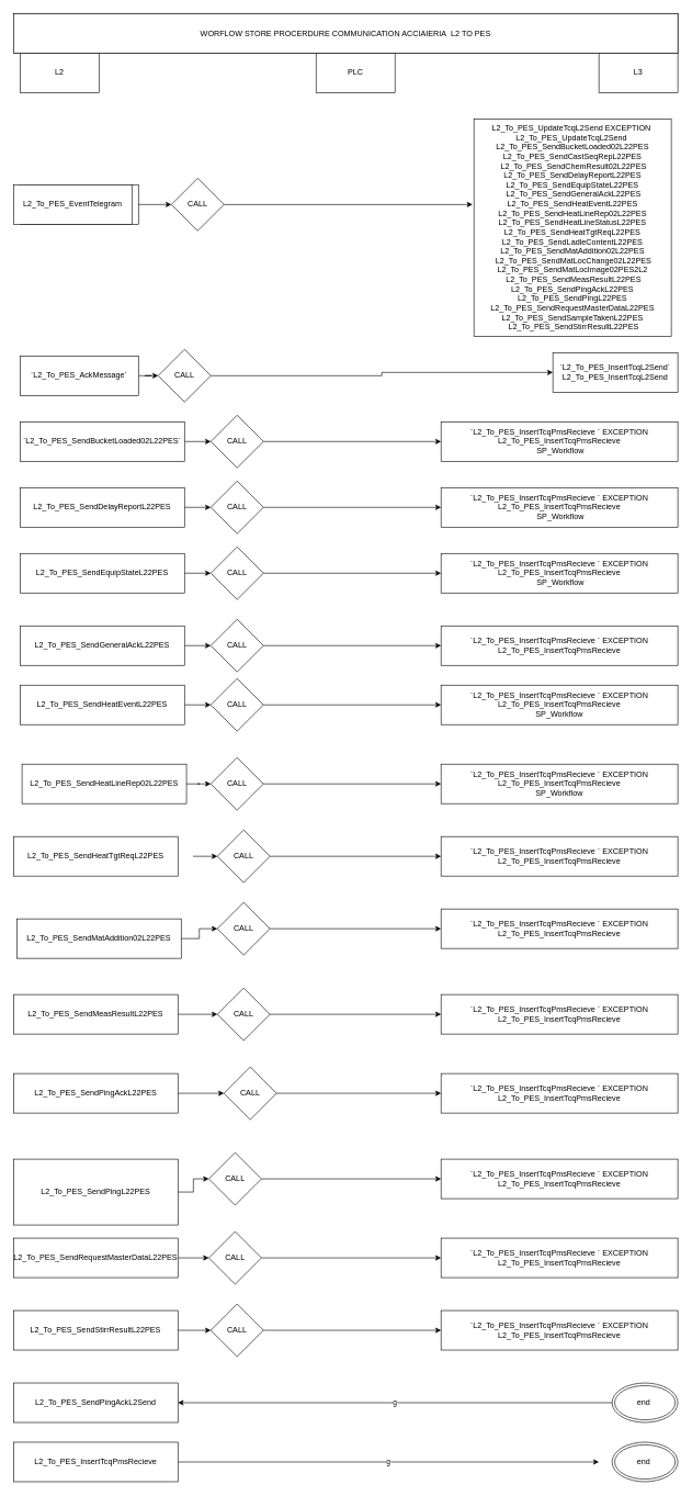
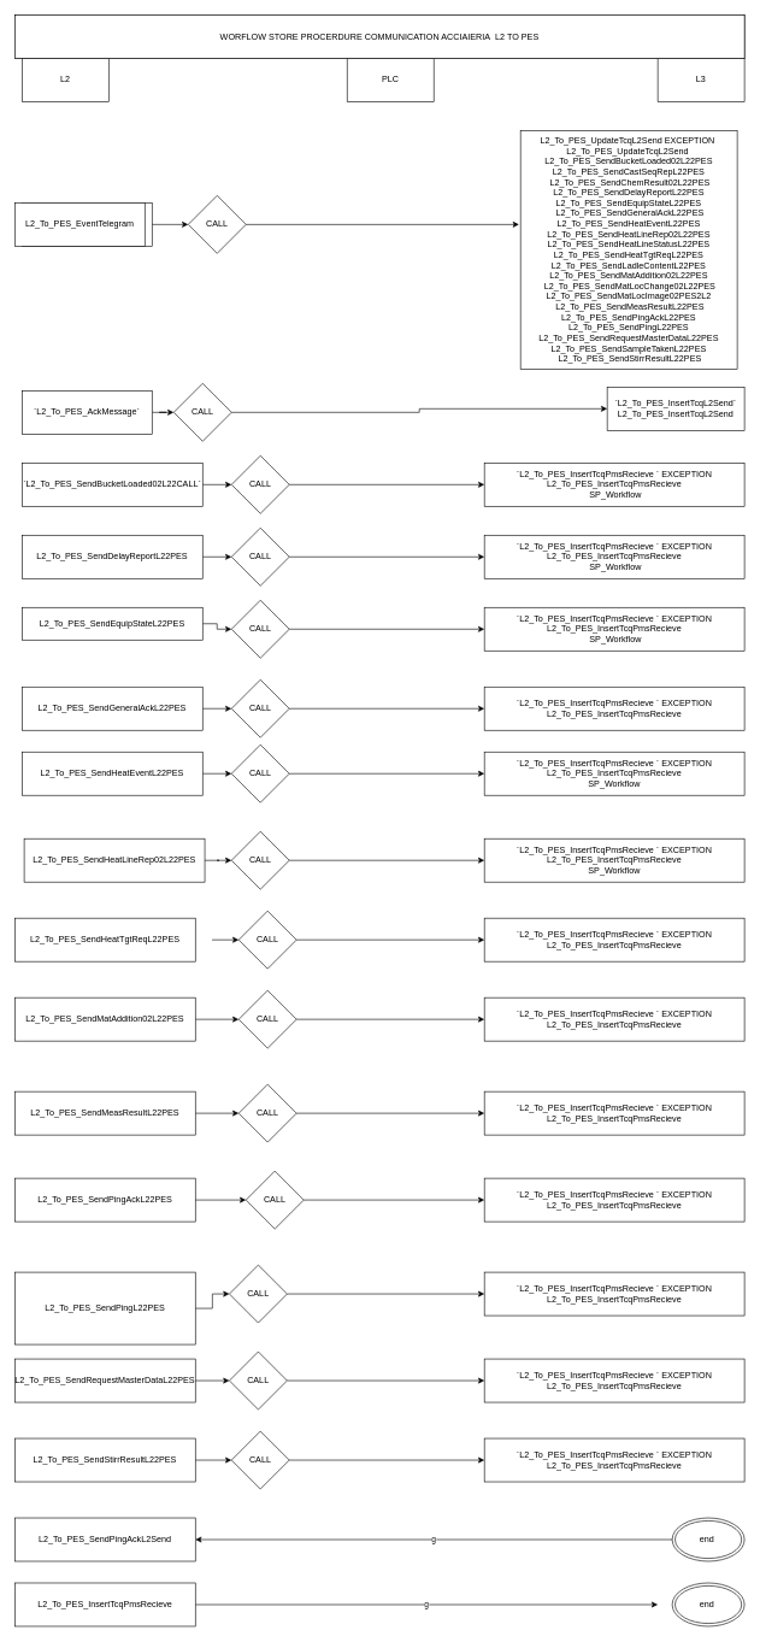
  <mxCell id="0" />
  <mxCell id="1" parent="0" />
  <mxCell id="2" value="WORFLOW STORE PROCERDURE COMMUNICATION ACCIAIERIA&amp;nbsp; L2 TO PES" style="rounded=0;whiteSpace=wrap;html=1;" vertex="1" parent="1"><mxGeometry x="20" y="20" width="1010" height="60" as="geometry" /></mxCell>
  <mxCell id="3" value="L2" style="rounded=0;whiteSpace=wrap;html=1;" vertex="1" parent="1"><mxGeometry x="30" y="80" width="120" height="60" as="geometry" /></mxCell>
  <mxCell id="4" value="PLC" style="rounded=0;whiteSpace=wrap;html=1;" vertex="1" parent="1"><mxGeometry x="480" y="80" width="120" height="60" as="geometry" /></mxCell>
  <mxCell id="5" style="edgeStyle=orthogonalEdgeStyle;rounded=0;orthogonalLoop=1;jettySize=auto;html=1;entryX=0;entryY=0.5;entryDx=0;entryDy=0;" edge="1" parent="1" source="6" target="8"><mxGeometry relative="1" as="geometry" /></mxCell>
  <mxCell id="6" value="L2_To_PES_EventTelegram" style="rounded=0;whiteSpace=wrap;html=1;" vertex="1" parent="1"><mxGeometry x="30" y="280" width="180" height="60" as="geometry" /></mxCell>
  <mxCell id="7" style="edgeStyle=orthogonalEdgeStyle;rounded=0;orthogonalLoop=1;jettySize=auto;html=1;entryX=-0.007;entryY=0.394;entryDx=0;entryDy=0;entryPerimeter=0;" edge="1" parent="1" source="8" target="9"><mxGeometry relative="1" as="geometry" /></mxCell>
  <mxCell id="8" value="CALL" style="rhombus;whiteSpace=wrap;html=1;" vertex="1" parent="1"><mxGeometry x="260" y="270" width="80" height="80" as="geometry" /></mxCell>
  <mxCell id="9" value="L2_To_PES_UpdateTcqL2Send EXCEPTION&amp;nbsp;&lt;br&gt;L2_To_PES_UpdateTcqL2Send&amp;nbsp;&lt;br&gt;L2_To_PES_SendBucketLoaded02L22PES&lt;br&gt;L2_To_PES_SendCastSeqRepL22PES&lt;br&gt;&amp;nbsp;L2_To_PES_SendChemResult02L22PES&lt;br&gt;L2_To_PES_SendDelayReportL22PES&lt;br&gt;L2_To_PES_SendEquipStateL22PES&lt;br&gt;&amp;nbsp;L2_To_PES_SendGeneralAckL22PES&lt;br&gt;L2_To_PES_SendHeatEventL22PES&lt;br&gt;L2_To_PES_SendHeatLineRep02L22PES&lt;br&gt;L2_To_PES_SendHeatLineStatusL22PES&lt;br&gt;L2_To_PES_SendHeatTgtReqL22PES&lt;br&gt;L2_To_PES_SendLadleContentL22PES&lt;br&gt;L2_To_PES_SendMatAddition02L22PES&lt;br&gt;&amp;nbsp;L2_To_PES_SendMatLocChange02L22PES&lt;br&gt;L2_To_PES_SendMatLocImage02PES2L2&lt;br&gt;&amp;nbsp;L2_To_PES_SendMeasResultL22PES&lt;br&gt;L2_To_PES_SendPingAckL22PES&lt;br&gt;L2_To_PES_SendPingL22PES&lt;br&gt;L2_To_PES_SendRequestMasterDataL22PES&lt;br&gt;L2_To_PES_SendSampleTakenL22PES&lt;br&gt;&amp;nbsp;L2_To_PES_SendStirrResultL22PES" style="rounded=0;whiteSpace=wrap;html=1;" vertex="1" parent="1"><mxGeometry x="720" y="180" width="300" height="330" as="geometry" /></mxCell>
  <mxCell id="10" style="edgeStyle=orthogonalEdgeStyle;rounded=0;orthogonalLoop=1;jettySize=auto;html=1;entryX=0;entryY=0.5;entryDx=0;entryDy=0;" edge="1" parent="1" source="11" target="13"><mxGeometry relative="1" as="geometry" /></mxCell>
  <mxCell id="11" value="`L2_To_PES_AckMessage`" style="rounded=0;whiteSpace=wrap;html=1;" vertex="1" parent="1"><mxGeometry x="30" y="540" width="180" height="60" as="geometry" /></mxCell>
  <mxCell id="12" style="edgeStyle=orthogonalEdgeStyle;rounded=0;orthogonalLoop=1;jettySize=auto;html=1;entryX=0;entryY=0.5;entryDx=0;entryDy=0;" edge="1" parent="1" source="13" target="80"><mxGeometry relative="1" as="geometry"><mxPoint x="470" y="565" as="targetPoint" /><Array as="points"><mxPoint x="580" y="570" /><mxPoint x="580" y="565" /></Array></mxGeometry></mxCell>
  <mxCell id="13" value="CALL" style="rhombus;whiteSpace=wrap;html=1;" vertex="1" parent="1"><mxGeometry x="240" y="530" width="80" height="80" as="geometry" /></mxCell>
  <mxCell id="14" style="edgeStyle=orthogonalEdgeStyle;rounded=0;orthogonalLoop=1;jettySize=auto;html=1;entryX=0;entryY=0.5;entryDx=0;entryDy=0;" edge="1" parent="1" source="15" target="17"><mxGeometry relative="1" as="geometry" /></mxCell>
- <mxCell id="15" value="`L2_To_PES_SendBucketLoaded02L22PES`" style="rounded=0;whiteSpace=wrap;html=1;" vertex="1" parent="1"><mxGeometry x="30" y="640" width="250" height="60" as="geometry" /></mxCell>
+ <mxCell id="15" value="`L2_To_PES_SendBucketLoaded02L22CALL`" style="rounded=0;whiteSpace=wrap;html=1;" vertex="1" parent="1"><mxGeometry x="30" y="640" width="250" height="60" as="geometry" /></mxCell>
  <mxCell id="16" style="edgeStyle=orthogonalEdgeStyle;rounded=0;orthogonalLoop=1;jettySize=auto;html=1;" edge="1" parent="1" source="17" target="81"><mxGeometry relative="1" as="geometry"><mxPoint x="470" y="670" as="targetPoint" /></mxGeometry></mxCell>
  <mxCell id="17" value="CALL" style="rhombus;whiteSpace=wrap;html=1;" vertex="1" parent="1"><mxGeometry x="320" y="630" width="80" height="80" as="geometry" /></mxCell>
  <mxCell id="18" style="edgeStyle=orthogonalEdgeStyle;rounded=0;orthogonalLoop=1;jettySize=auto;html=1;entryX=0;entryY=0.5;entryDx=0;entryDy=0;" edge="1" parent="1" source="19" target="21"><mxGeometry relative="1" as="geometry" /></mxCell>
  <mxCell id="19" value="L2_To_PES_SendDelayReportL22PES" style="rounded=0;whiteSpace=wrap;html=1;" vertex="1" parent="1"><mxGeometry x="30" y="740" width="250" height="60" as="geometry" /></mxCell>
  <mxCell id="20" style="edgeStyle=orthogonalEdgeStyle;rounded=0;orthogonalLoop=1;jettySize=auto;html=1;entryX=0;entryY=0.5;entryDx=0;entryDy=0;" edge="1" parent="1" source="21" target="82"><mxGeometry relative="1" as="geometry"><mxPoint x="470" y="770" as="targetPoint" /></mxGeometry></mxCell>
  <mxCell id="21" value="CALL" style="rhombus;whiteSpace=wrap;html=1;" vertex="1" parent="1"><mxGeometry x="320" y="730" width="80" height="80" as="geometry" /></mxCell>
  <mxCell id="22" style="edgeStyle=orthogonalEdgeStyle;rounded=0;orthogonalLoop=1;jettySize=auto;html=1;entryX=0;entryY=0.5;entryDx=0;entryDy=0;" edge="1" parent="1" source="23" target="25"><mxGeometry relative="1" as="geometry" /></mxCell>
- <mxCell id="23" value="L2_To_PES_SendEquipStateL22PES" style="rounded=0;whiteSpace=wrap;html=1;" vertex="1" parent="1"><mxGeometry x="30" y="840" width="250" height="60" as="geometry" /></mxCell>
+ <mxCell id="23" value="L2_To_PES_SendEquipStateL22PES" style="rounded=0;whiteSpace=wrap;html=1;" vertex="1" parent="1"><mxGeometry x="30" y="840" width="250" height="45" as="geometry" /></mxCell>
  <mxCell id="24" style="edgeStyle=orthogonalEdgeStyle;rounded=0;orthogonalLoop=1;jettySize=auto;html=1;" edge="1" parent="1" source="25" target="83"><mxGeometry relative="1" as="geometry"><mxPoint x="470" y="870" as="targetPoint" /></mxGeometry></mxCell>
  <mxCell id="25" value="CALL" style="rhombus;whiteSpace=wrap;html=1;" vertex="1" parent="1"><mxGeometry x="320" y="830" width="80" height="80" as="geometry" /></mxCell>
  <mxCell id="26" style="edgeStyle=orthogonalEdgeStyle;rounded=0;orthogonalLoop=1;jettySize=auto;html=1;entryX=0;entryY=0.5;entryDx=0;entryDy=0;" edge="1" parent="1" source="27" target="29"><mxGeometry relative="1" as="geometry" /></mxCell>
  <mxCell id="27" value="L2_To_PES_SendGeneralAckL22PES" style="rounded=0;whiteSpace=wrap;html=1;" vertex="1" parent="1"><mxGeometry x="30" y="950" width="250" height="60" as="geometry" /></mxCell>
  <mxCell id="28" style="edgeStyle=orthogonalEdgeStyle;rounded=0;orthogonalLoop=1;jettySize=auto;html=1;entryX=0;entryY=0.5;entryDx=0;entryDy=0;" edge="1" parent="1" source="29" target="84"><mxGeometry relative="1" as="geometry"><mxPoint x="470" y="980" as="targetPoint" /></mxGeometry></mxCell>
  <mxCell id="29" value="CALL" style="rhombus;whiteSpace=wrap;html=1;" vertex="1" parent="1"><mxGeometry x="320" y="940" width="80" height="80" as="geometry" /></mxCell>
  <mxCell id="30" style="edgeStyle=orthogonalEdgeStyle;rounded=0;orthogonalLoop=1;jettySize=auto;html=1;entryX=0;entryY=0.5;entryDx=0;entryDy=0;" edge="1" parent="1" source="31" target="33"><mxGeometry relative="1" as="geometry" /></mxCell>
  <mxCell id="31" value="L2_To_PES_SendHeatEventL22PES" style="rounded=0;whiteSpace=wrap;html=1;" vertex="1" parent="1"><mxGeometry x="30" y="1040" width="250" height="60" as="geometry" /></mxCell>
  <mxCell id="32" style="edgeStyle=orthogonalEdgeStyle;rounded=0;orthogonalLoop=1;jettySize=auto;html=1;entryX=0;entryY=0.5;entryDx=0;entryDy=0;" edge="1" parent="1" source="33" target="85"><mxGeometry relative="1" as="geometry"><mxPoint x="470" y="1070" as="targetPoint" /></mxGeometry></mxCell>
  <mxCell id="33" value="CALL" style="rhombus;whiteSpace=wrap;html=1;" vertex="1" parent="1"><mxGeometry x="320" y="1030" width="80" height="80" as="geometry" /></mxCell>
  <mxCell id="34" style="edgeStyle=orthogonalEdgeStyle;rounded=0;orthogonalLoop=1;jettySize=auto;html=1;entryX=0;entryY=0.5;entryDx=0;entryDy=0;" edge="1" parent="1" source="35" target="37"><mxGeometry relative="1" as="geometry" /></mxCell>
  <mxCell id="35" value="L2_To_PES_SendHeatLineRep02L22PES" style="rounded=0;whiteSpace=wrap;html=1;" vertex="1" parent="1"><mxGeometry x="33" y="1160" width="250" height="60" as="geometry" /></mxCell>
  <mxCell id="36" style="edgeStyle=orthogonalEdgeStyle;rounded=0;orthogonalLoop=1;jettySize=auto;html=1;" edge="1" parent="1" source="37" target="86"><mxGeometry relative="1" as="geometry"><mxPoint x="470" y="1190" as="targetPoint" /></mxGeometry></mxCell>
  <mxCell id="37" value="CALL" style="rhombus;whiteSpace=wrap;html=1;" vertex="1" parent="1"><mxGeometry x="320" y="1150" width="80" height="80" as="geometry" /></mxCell>
  <mxCell id="38" style="edgeStyle=orthogonalEdgeStyle;rounded=0;orthogonalLoop=1;jettySize=auto;html=1;entryX=0;entryY=0.5;entryDx=0;entryDy=0;" edge="1" parent="1" target="40"><mxGeometry relative="1" as="geometry"><mxPoint x="293" y="1300" as="sourcePoint" /></mxGeometry></mxCell>
  <mxCell id="39" style="edgeStyle=orthogonalEdgeStyle;rounded=0;orthogonalLoop=1;jettySize=auto;html=1;" edge="1" parent="1" source="40" target="87"><mxGeometry relative="1" as="geometry"><mxPoint x="493" y="1300" as="targetPoint" /></mxGeometry></mxCell>
  <mxCell id="40" value="CALL" style="rhombus;whiteSpace=wrap;html=1;" vertex="1" parent="1"><mxGeometry x="330" y="1260" width="80" height="80" as="geometry" /></mxCell>
  <mxCell id="41" style="edgeStyle=orthogonalEdgeStyle;rounded=0;orthogonalLoop=1;jettySize=auto;html=1;entryX=0;entryY=0.5;entryDx=0;entryDy=0;" edge="1" parent="1" source="42" target="44"><mxGeometry relative="1" as="geometry" /></mxCell>
- <mxCell id="42" value="L2_To_PES_SendMatAddition02L22PES" style="rounded=0;whiteSpace=wrap;html=1;" vertex="1" parent="1"><mxGeometry x="25" y="1395" width="250" height="60" as="geometry" /></mxCell>
+ <mxCell id="42" value="L2_To_PES_SendMatAddition02L22PES" style="rounded=0;whiteSpace=wrap;html=1;" vertex="1" parent="1"><mxGeometry x="20" y="1380" width="250" height="60" as="geometry" /></mxCell>
  <mxCell id="43" style="edgeStyle=orthogonalEdgeStyle;rounded=0;orthogonalLoop=1;jettySize=auto;html=1;entryX=0;entryY=0.5;entryDx=0;entryDy=0;" edge="1" parent="1" source="44" target="88"><mxGeometry relative="1" as="geometry"><mxPoint x="493" y="1410" as="targetPoint" /></mxGeometry></mxCell>
  <mxCell id="44" value="CALL" style="rhombus;whiteSpace=wrap;html=1;" vertex="1" parent="1"><mxGeometry x="330" y="1370" width="80" height="80" as="geometry" /></mxCell>
  <mxCell id="45" style="edgeStyle=orthogonalEdgeStyle;rounded=0;orthogonalLoop=1;jettySize=auto;html=1;entryX=0;entryY=0.5;entryDx=0;entryDy=0;" edge="1" parent="1" source="46" target="48"><mxGeometry relative="1" as="geometry" /></mxCell>
  <mxCell id="46" value="L2_To_PES_SendMeasResultL22PES" style="rounded=0;whiteSpace=wrap;html=1;" vertex="1" parent="1"><mxGeometry x="20" y="1510" width="250" height="60" as="geometry" /></mxCell>
  <mxCell id="47" style="edgeStyle=orthogonalEdgeStyle;rounded=0;orthogonalLoop=1;jettySize=auto;html=1;" edge="1" parent="1" source="48" target="89"><mxGeometry relative="1" as="geometry"><mxPoint x="493" y="1540" as="targetPoint" /></mxGeometry></mxCell>
  <mxCell id="48" value="CALL" style="rhombus;whiteSpace=wrap;html=1;" vertex="1" parent="1"><mxGeometry x="330" y="1500" width="80" height="80" as="geometry" /></mxCell>
  <mxCell id="49" style="edgeStyle=orthogonalEdgeStyle;rounded=0;orthogonalLoop=1;jettySize=auto;html=1;entryX=0;entryY=0.5;entryDx=0;entryDy=0;" edge="1" parent="1" source="50" target="52"><mxGeometry relative="1" as="geometry" /></mxCell>
  <mxCell id="50" value="L2_To_PES_SendPingAckL22PES" style="rounded=0;whiteSpace=wrap;html=1;" vertex="1" parent="1"><mxGeometry x="20" y="1630" width="250" height="60" as="geometry" /></mxCell>
  <mxCell id="51" style="edgeStyle=orthogonalEdgeStyle;rounded=0;orthogonalLoop=1;jettySize=auto;html=1;entryX=0;entryY=0.5;entryDx=0;entryDy=0;" edge="1" parent="1" source="52" target="53"><mxGeometry relative="1" as="geometry" /></mxCell>
  <mxCell id="52" value="CALL" style="rhombus;whiteSpace=wrap;html=1;" vertex="1" parent="1"><mxGeometry x="340" y="1620" width="80" height="80" as="geometry" /></mxCell>
  <mxCell id="53" value="`L2_To_PES_InsertTcqPmsRecieve ` EXCEPTION&lt;br&gt;L2_To_PES_InsertTcqPmsRecieve" style="rounded=0;whiteSpace=wrap;html=1;" vertex="1" parent="1"><mxGeometry x="670" y="1630" width="360" height="60" as="geometry" /></mxCell>
  <mxCell id="54" style="edgeStyle=orthogonalEdgeStyle;rounded=0;orthogonalLoop=1;jettySize=auto;html=1;entryX=0;entryY=0.5;entryDx=0;entryDy=0;" edge="1" parent="1" source="55" target="57"><mxGeometry relative="1" as="geometry" /></mxCell>
  <mxCell id="55" value="L2_To_PES_SendPingL22PES" style="rounded=0;whiteSpace=wrap;html=1;" vertex="1" parent="1"><mxGeometry x="20" y="1760" width="250" height="100" as="geometry" /></mxCell>
  <mxCell id="56" style="edgeStyle=orthogonalEdgeStyle;rounded=0;orthogonalLoop=1;jettySize=auto;html=1;entryX=0;entryY=0.5;entryDx=0;entryDy=0;" edge="1" parent="1" source="57" target="58"><mxGeometry relative="1" as="geometry" /></mxCell>
  <mxCell id="57" value="CALL" style="rhombus;whiteSpace=wrap;html=1;" vertex="1" parent="1"><mxGeometry x="317" y="1750" width="80" height="80" as="geometry" /></mxCell>
  <mxCell id="58" value="`L2_To_PES_InsertTcqPmsRecieve ` EXCEPTION&lt;br&gt;L2_To_PES_InsertTcqPmsRecieve" style="rounded=0;whiteSpace=wrap;html=1;" vertex="1" parent="1"><mxGeometry x="670" y="1760" width="360" height="60" as="geometry" /></mxCell>
  <mxCell id="59" style="edgeStyle=orthogonalEdgeStyle;rounded=0;orthogonalLoop=1;jettySize=auto;html=1;entryX=0;entryY=0.5;entryDx=0;entryDy=0;" edge="1" parent="1" source="60" target="62"><mxGeometry relative="1" as="geometry" /></mxCell>
  <mxCell id="60" value="L2_To_PES_SendRequestMasterDataL22PES" style="rounded=0;whiteSpace=wrap;html=1;" vertex="1" parent="1"><mxGeometry x="20" y="1880" width="250" height="60" as="geometry" /></mxCell>
  <mxCell id="61" style="edgeStyle=orthogonalEdgeStyle;rounded=0;orthogonalLoop=1;jettySize=auto;html=1;entryX=0;entryY=0.5;entryDx=0;entryDy=0;" edge="1" parent="1" source="62" target="63"><mxGeometry relative="1" as="geometry" /></mxCell>
  <mxCell id="62" value="CALL" style="rhombus;whiteSpace=wrap;html=1;" vertex="1" parent="1"><mxGeometry x="317" y="1870" width="80" height="80" as="geometry" /></mxCell>
  <mxCell id="63" value="`L2_To_PES_InsertTcqPmsRecieve ` EXCEPTION&lt;br&gt;L2_To_PES_InsertTcqPmsRecieve" style="rounded=0;whiteSpace=wrap;html=1;" vertex="1" parent="1"><mxGeometry x="670" y="1880" width="360" height="60" as="geometry" /></mxCell>
  <mxCell id="64" style="edgeStyle=orthogonalEdgeStyle;rounded=0;orthogonalLoop=1;jettySize=auto;html=1;entryX=0;entryY=0.5;entryDx=0;entryDy=0;" edge="1" parent="1" source="65" target="67"><mxGeometry relative="1" as="geometry" /></mxCell>
  <mxCell id="65" value="L2_To_PES_SendStirrResultL22PES" style="rounded=0;whiteSpace=wrap;html=1;" vertex="1" parent="1"><mxGeometry x="20" y="1990" width="250" height="60" as="geometry" /></mxCell>
  <mxCell id="66" style="edgeStyle=orthogonalEdgeStyle;rounded=0;orthogonalLoop=1;jettySize=auto;html=1;entryX=0;entryY=0.5;entryDx=0;entryDy=0;" edge="1" parent="1" source="67" target="68"><mxGeometry relative="1" as="geometry" /></mxCell>
  <mxCell id="67" value="CALL" style="rhombus;whiteSpace=wrap;html=1;" vertex="1" parent="1"><mxGeometry x="320" y="1980" width="80" height="80" as="geometry" /></mxCell>
  <mxCell id="68" value="`L2_To_PES_InsertTcqPmsRecieve ` EXCEPTION&lt;br&gt;L2_To_PES_InsertTcqPmsRecieve" style="rounded=0;whiteSpace=wrap;html=1;" vertex="1" parent="1"><mxGeometry x="670" y="1990" width="360" height="60" as="geometry" /></mxCell>
  <mxCell id="69" value="g" style="edgeStyle=orthogonalEdgeStyle;rounded=0;orthogonalLoop=1;jettySize=auto;html=1;entryX=1;entryY=0.5;entryDx=0;entryDy=0;" edge="1" parent="1" source="71" target="70"><mxGeometry relative="1" as="geometry"><mxPoint x="320" y="2130" as="targetPoint" /></mxGeometry></mxCell>
  <mxCell id="70" value="L2_To_PES_SendPingAckL2Send" style="rounded=0;whiteSpace=wrap;html=1;" vertex="1" parent="1"><mxGeometry x="20" y="2100" width="250" height="60" as="geometry" /></mxCell>
  <mxCell id="71" value="end&amp;nbsp;" style="ellipse;shape=doubleEllipse;whiteSpace=wrap;html=1;" vertex="1" parent="1"><mxGeometry x="930" y="2100" width="100" height="60" as="geometry" /></mxCell>
  <mxCell id="72" value="g" style="edgeStyle=orthogonalEdgeStyle;rounded=0;orthogonalLoop=1;jettySize=auto;html=1;" edge="1" parent="1" source="73"><mxGeometry relative="1" as="geometry"><mxPoint x="910" y="2220" as="targetPoint" /></mxGeometry></mxCell>
  <mxCell id="73" value="L2_To_PES_InsertTcqPmsRecieve" style="rounded=0;whiteSpace=wrap;html=1;" vertex="1" parent="1"><mxGeometry x="20" y="2190" width="250" height="60" as="geometry" /></mxCell>
  <mxCell id="74" value="end&amp;nbsp;" style="ellipse;shape=doubleEllipse;whiteSpace=wrap;html=1;" vertex="1" parent="1"><mxGeometry x="930" y="2190" width="100" height="60" as="geometry" /></mxCell>
  <mxCell id="75" style="edgeStyle=orthogonalEdgeStyle;rounded=0;orthogonalLoop=1;jettySize=auto;html=1;exitX=0.5;exitY=1;exitDx=0;exitDy=0;" edge="1" parent="1"><mxGeometry relative="1" as="geometry"><mxPoint x="565" y="595" as="sourcePoint" /><mxPoint x="565" y="595" as="targetPoint" /></mxGeometry></mxCell>
  <mxCell id="76" value="L2_To_PES_EventTelegram" style="rounded=0;whiteSpace=wrap;html=1;" vertex="1" parent="1"><mxGeometry x="20" y="280" width="180" height="60" as="geometry" /></mxCell>
  <mxCell id="77" value="L2_To_PES_SendHeatTgtReqL22PES" style="rounded=0;whiteSpace=wrap;html=1;" vertex="1" parent="1"><mxGeometry x="20" y="1270" width="250" height="60" as="geometry" /></mxCell>
  <mxCell id="78" value="L3" style="rounded=0;whiteSpace=wrap;html=1;" vertex="1" parent="1"><mxGeometry x="910" y="80" width="120" height="60" as="geometry" /></mxCell>
  <mxCell id="79" value="WORFLOW STORE PROCERDURE COMMUNICATION ACCIAIERIA&amp;nbsp; L2 TO PES" style="rounded=0;whiteSpace=wrap;html=1;" vertex="1" parent="1"><mxGeometry x="20" y="20" width="1010" height="60" as="geometry" /></mxCell>
  <mxCell id="80" value="`L2_To_PES_InsertTcqL2Send`&lt;br&gt;L2_To_PES_InsertTcqL2Send" style="rounded=0;whiteSpace=wrap;html=1;" vertex="1" parent="1"><mxGeometry x="840" y="535" width="190" height="60" as="geometry" /></mxCell>
  <mxCell id="81" value="`L2_To_PES_InsertTcqPmsRecieve ` EXCEPTION&lt;br&gt;L2_To_PES_InsertTcqPmsRecieve&lt;br&gt;&amp;nbsp;SP_Workflow" style="rounded=0;whiteSpace=wrap;html=1;" vertex="1" parent="1"><mxGeometry x="670" y="640" width="360" height="60" as="geometry" /></mxCell>
  <mxCell id="82" value="`L2_To_PES_InsertTcqPmsRecieve ` EXCEPTION&lt;br&gt;L2_To_PES_InsertTcqPmsRecieve&lt;br&gt;&amp;nbsp;SP_Workflow" style="rounded=0;whiteSpace=wrap;html=1;" vertex="1" parent="1"><mxGeometry x="670" y="740" width="360" height="60" as="geometry" /></mxCell>
  <mxCell id="83" value="`L2_To_PES_InsertTcqPmsRecieve ` EXCEPTION&lt;br&gt;L2_To_PES_InsertTcqPmsRecieve&lt;br&gt;&amp;nbsp;SP_Workflow" style="rounded=0;whiteSpace=wrap;html=1;" vertex="1" parent="1"><mxGeometry x="670" y="840" width="360" height="60" as="geometry" /></mxCell>
  <mxCell id="84" value="`L2_To_PES_InsertTcqPmsRecieve ` EXCEPTION&lt;br&gt;L2_To_PES_InsertTcqPmsRecieve&lt;br&gt;" style="rounded=0;whiteSpace=wrap;html=1;" vertex="1" parent="1"><mxGeometry x="670" y="950" width="360" height="60" as="geometry" /></mxCell>
  <mxCell id="85" value="`L2_To_PES_InsertTcqPmsRecieve ` EXCEPTION&lt;br&gt;L2_To_PES_InsertTcqPmsRecieve&lt;br&gt;SP_Workflow" style="rounded=0;whiteSpace=wrap;html=1;" vertex="1" parent="1"><mxGeometry x="670" y="1040" width="360" height="60" as="geometry" /></mxCell>
  <mxCell id="86" value="`L2_To_PES_InsertTcqPmsRecieve ` EXCEPTION&lt;br&gt;L2_To_PES_InsertTcqPmsRecieve&lt;br&gt;SP_Workflow" style="rounded=0;whiteSpace=wrap;html=1;" vertex="1" parent="1"><mxGeometry x="670" y="1160" width="360" height="60" as="geometry" /></mxCell>
  <mxCell id="87" value="`L2_To_PES_InsertTcqPmsRecieve ` EXCEPTION&lt;br&gt;L2_To_PES_InsertTcqPmsRecieve" style="rounded=0;whiteSpace=wrap;html=1;" vertex="1" parent="1"><mxGeometry x="670" y="1270" width="360" height="60" as="geometry" /></mxCell>
  <mxCell id="88" value="`L2_To_PES_InsertTcqPmsRecieve ` EXCEPTION&lt;br&gt;L2_To_PES_InsertTcqPmsRecieve" style="rounded=0;whiteSpace=wrap;html=1;" vertex="1" parent="1"><mxGeometry x="670" y="1380" width="360" height="60" as="geometry" /></mxCell>
  <mxCell id="89" value="`L2_To_PES_InsertTcqPmsRecieve ` EXCEPTION&lt;br&gt;L2_To_PES_InsertTcqPmsRecieve" style="rounded=0;whiteSpace=wrap;html=1;" vertex="1" parent="1"><mxGeometry x="670" y="1510" width="360" height="60" as="geometry" /></mxCell>
